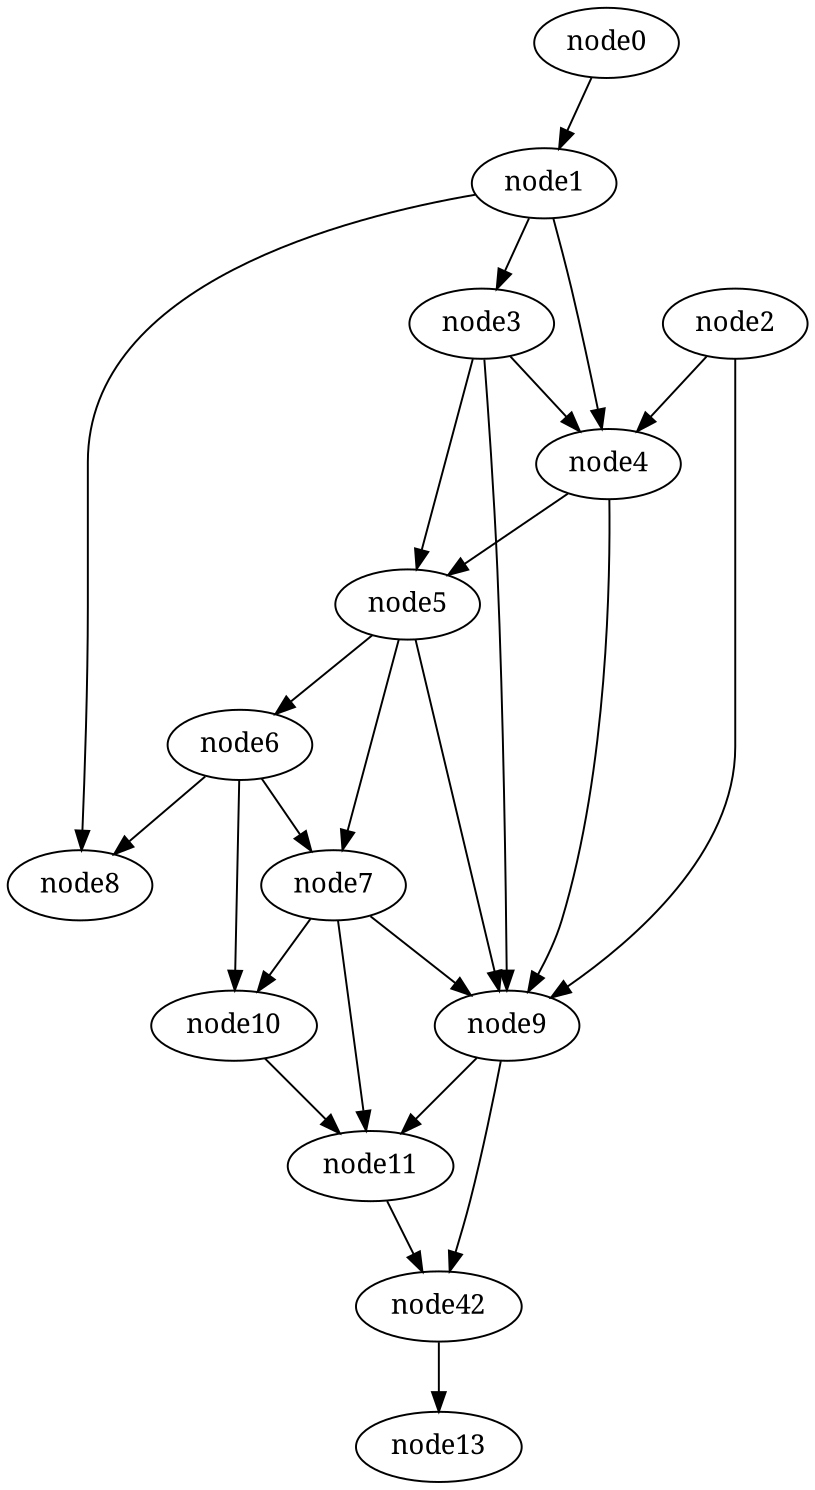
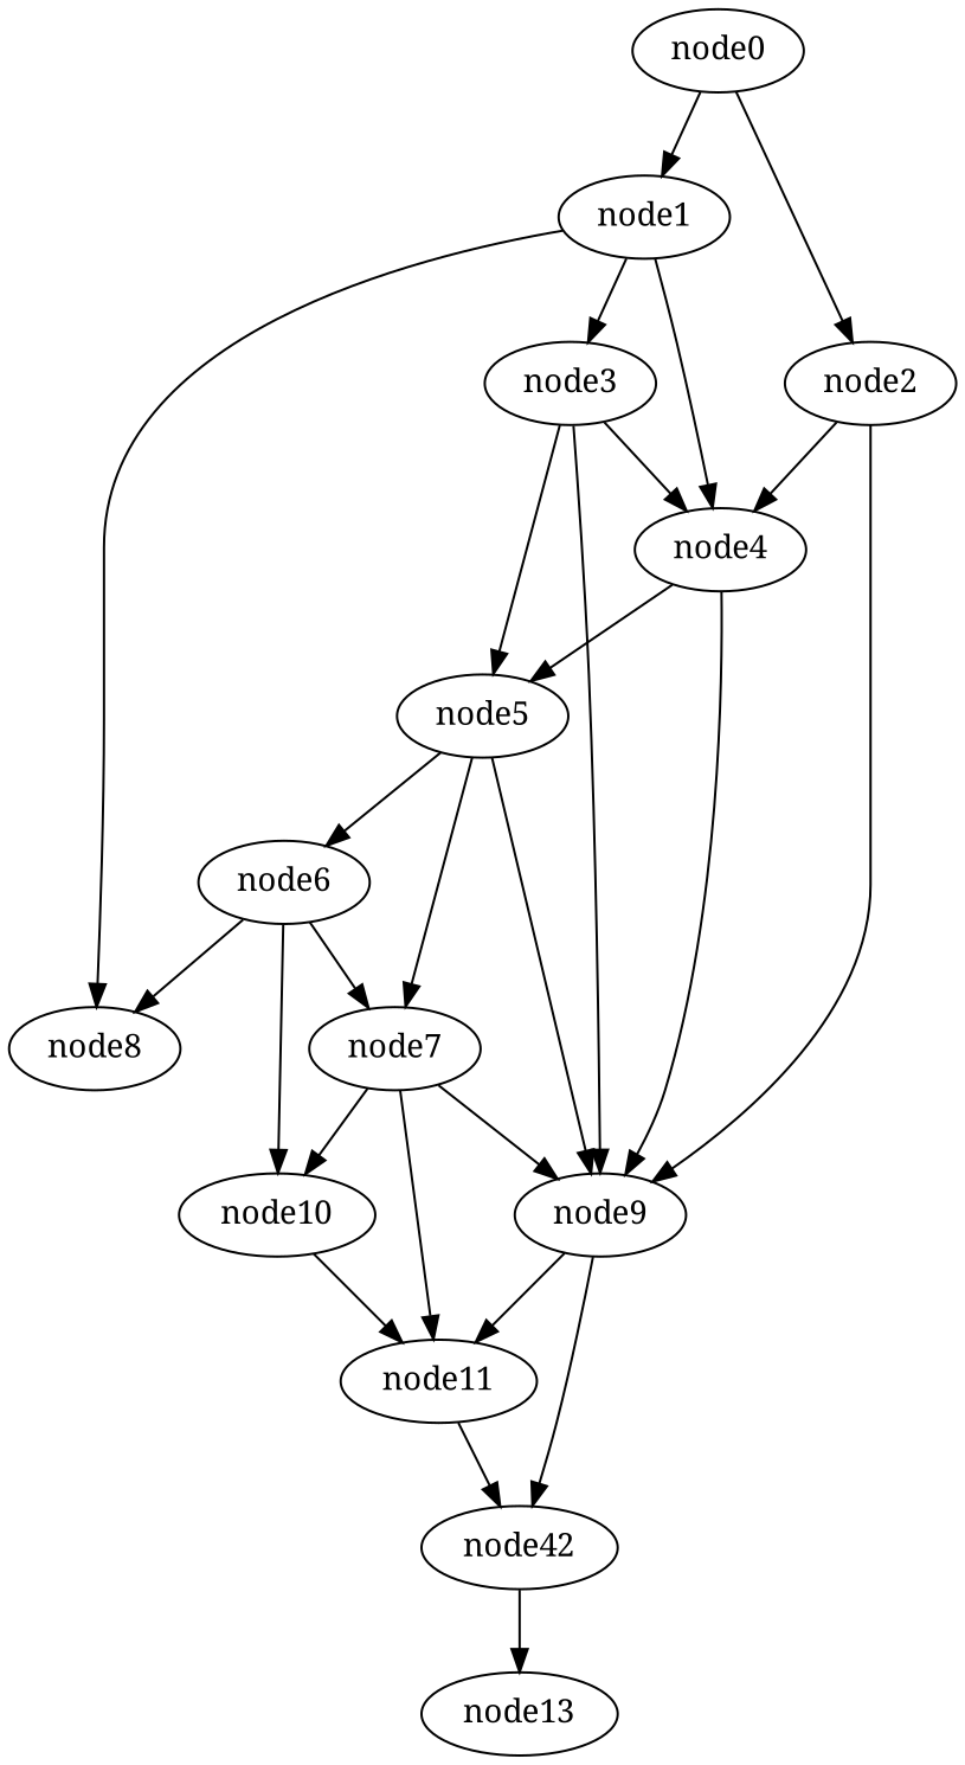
  digraph {
    fontname="Noto Serif"
    node [fontname="Noto Serif"]
    edge [fontname="Noto Serif"]
    n1 [label=node42]
    node13
    node11
    node10
    node9
    node7
    node6
    node8
    node5
    node4
    node3
    node2
    node1
    node0
    n1 -> node13
    node11 -> n1
    node10 -> node11
    node9 -> n1
    node9 -> node11
    node7 -> node11
    node7 -> node10
    node7 -> node9
    node6 -> node10
    node6 -> node7
    node6 -> node8
    node5 -> node9
    node5 -> node7
    node5 -> node6
    node4 -> node9
    node4 -> node5
    node3 -> node9
    node3 -> node5
    node3 -> node4
    node2 -> node9
    node2 -> node4
    node1 -> node8
    node1 -> node4
    node1 -> node3
+   node0 -> node2
    node0 -> node1
  }
